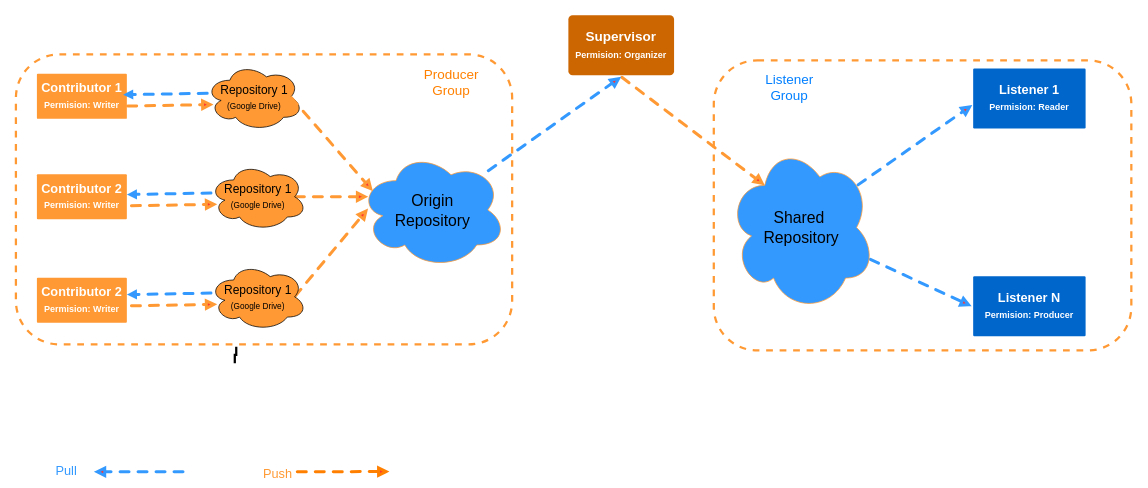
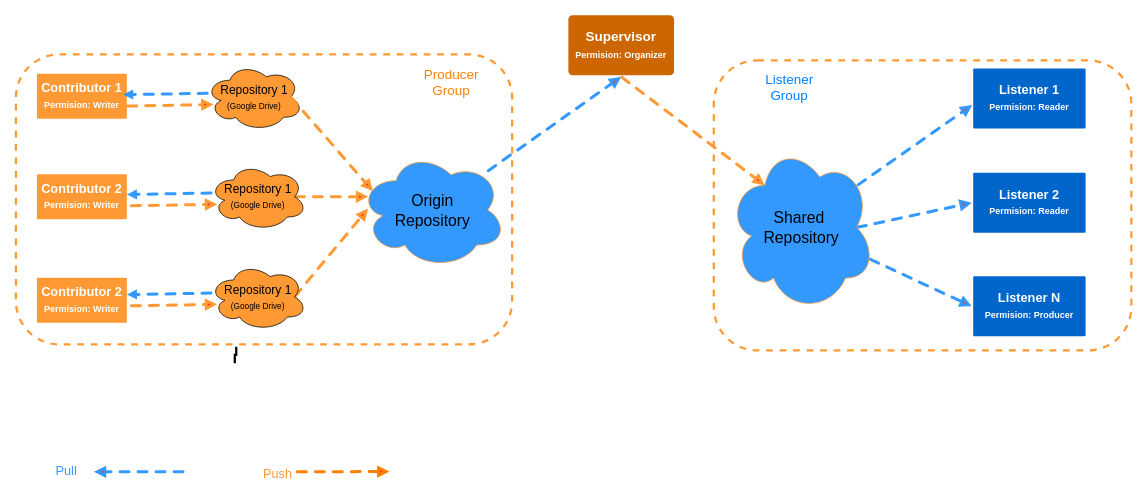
  <mxCell id="0" />
  <mxCell id="1" parent="0" />
  <mxCell id="2" value="" style="rounded=1;whiteSpace=wrap;html=1;fillColor=none;strokeColor=#FF9933;dashed=1;strokeWidth=3;" vertex="1" parent="1"><mxGeometry x="20" y="72" width="662" height="387" as="geometry" /></mxCell>
  <mxCell id="3" value="Contributor 1&lt;div&gt;&lt;span style=&quot;font-size: 12px;&quot;&gt;Permision: Writer&lt;/span&gt;&lt;br&gt;&lt;/div&gt;" style="rounded=1;whiteSpace=wrap;html=1;shadow=0;labelBackgroundColor=none;strokeColor=none;strokeWidth=3;fillColor=#FF9933;fontFamily=Helvetica;fontSize=17;fontColor=#FFFFFF;align=center;spacing=5;fontStyle=1;arcSize=2;perimeterSpacing=2;" parent="1" vertex="1"><mxGeometry x="48" y="98" width="120" height="60" as="geometry" /></mxCell>
  <mxCell id="4" value="Supervisor&lt;div&gt;&lt;font style=&quot;font-size: 12px;&quot;&gt;Permision: Organizer&lt;/font&gt;&lt;/div&gt;" style="rounded=1;whiteSpace=wrap;html=1;shadow=0;labelBackgroundColor=none;strokeColor=none;strokeWidth=3;fillColor=#CC6600;fontFamily=Helvetica;fontSize=18;fontColor=#FFFFFF;align=center;spacing=5;fontStyle=1;arcSize=7;perimeterSpacing=2;" parent="1" vertex="1"><mxGeometry x="757" y="20" width="141" height="80" as="geometry" /></mxCell>
  <mxCell id="5" value="" style="endArrow=block;html=1;rounded=0;dashed=1;strokeWidth=4;flowAnimation=1;startFillColor=#3333FF;endFillColor=#FF3333;endFill=1;shadow=0;fixDash=0;fillColor=#d80073;strokeColor=#FF9933;anchorPointDirection=0;entryX=0.25;entryY=0.25;entryDx=0;entryDy=0;entryPerimeter=0;linecap=round;movable=1;resizable=1;rotatable=1;deletable=1;editable=1;locked=0;connectable=1;exitX=0.5;exitY=1;exitDx=0;exitDy=0;" parent="1" edge="1" target="32" source="4"><mxGeometry width="50" height="50" relative="1" as="geometry"><mxPoint x="797" y="145" as="sourcePoint" /><mxPoint x="574" y="225.2" as="targetPoint" /><Array as="points" /></mxGeometry></mxCell>
  <mxCell id="6" value="" style="endArrow=block;html=1;rounded=0;dashed=1;strokeWidth=4;flowAnimation=1;startFillColor=#3333FF;endFillColor=#FF3333;endFill=1;shadow=0;fixDash=0;fillColor=#d80073;strokeColor=#3399FF;anchorPointDirection=0;linecap=round;entryX=0.5;entryY=1;entryDx=0;entryDy=0;" parent="1" edge="1" target="4" source="16"><mxGeometry width="50" height="50" relative="1" as="geometry"><mxPoint x="547.5" y="243.54" as="sourcePoint" /><mxPoint x="548.49" y="109" as="targetPoint" /><Array as="points" /></mxGeometry></mxCell>
  <mxCell id="7" value="&lt;font style=&quot;font-size: 17px;&quot;&gt;Push&lt;/font&gt;" style="edgeLabel;html=1;align=center;verticalAlign=middle;resizable=0;points=[];labelBackgroundColor=none;fontColor=#FF9933;fontSize=17;" parent="6" vertex="1" connectable="0"><mxGeometry x="-0.22" y="3" relative="1" as="geometry"><mxPoint x="-349" y="456" as="offset" /></mxGeometry></mxCell>
  <mxCell id="8" value="" style="endArrow=block;html=1;rounded=0;exitX=0.025;exitY=0.444;exitDx=0;exitDy=0;dashed=1;strokeWidth=4;flowAnimation=1;startFillColor=#3333FF;endFillColor=#FF3333;endFill=1;shadow=0;fixDash=0;fillColor=#d80073;strokeColor=#3399FF;anchorPointDirection=0;exitPerimeter=0;linecap=round;startSize=4;endSize=3;entryX=0.944;entryY=0.466;entryDx=0;entryDy=0;entryPerimeter=0;" parent="1" source="12" edge="1" target="3"><mxGeometry width="50" height="50" relative="1" as="geometry"><mxPoint x="523.528" y="245.328" as="sourcePoint" /><mxPoint x="175" y="124" as="targetPoint" /><Array as="points" /></mxGeometry></mxCell>
  <mxCell id="9" value="" style="endArrow=block;html=1;rounded=0;dashed=1;strokeWidth=4;flowAnimation=1;startFillColor=#3333FF;endFillColor=#FF3333;endFill=1;shadow=0;fixDash=0;fillColor=#d80073;strokeColor=#FF9933;anchorPointDirection=0;linecap=round;entryX=0.081;entryY=0.611;entryDx=0;entryDy=0;entryPerimeter=0;" parent="1" target="12" edge="1"><mxGeometry width="50" height="50" relative="1" as="geometry"><mxPoint x="168" y="141" as="sourcePoint" /><mxPoint x="322" y="157" as="targetPoint" /><Array as="points" /></mxGeometry></mxCell>
  <mxCell id="10" value="" style="endArrow=block;html=1;rounded=0;dashed=1;strokeWidth=4;flowAnimation=1;startFillColor=#3333FF;endFillColor=#FF3333;endFill=1;shadow=0;fixDash=0;fillColor=#d80073;strokeColor=#3399FF;anchorPointDirection=0;linecap=round;" parent="1" edge="1"><mxGeometry width="50" height="50" relative="1" as="geometry"><mxPoint x="244" y="628.89" as="sourcePoint" /><mxPoint x="124" y="628.89" as="targetPoint" /><Array as="points" /></mxGeometry></mxCell>
  <mxCell id="11" value="&lt;font style=&quot;font-size: 17px;&quot;&gt;Pull&lt;/font&gt;" style="edgeLabel;html=1;align=center;verticalAlign=middle;resizable=0;points=[];fontColor=#3399FF;labelBackgroundColor=none;fontSize=17;" parent="1" vertex="1" connectable="0"><mxGeometry x="86.998" y="628.887" as="geometry" /></mxCell>
  <mxCell id="12" value="Repository 1&lt;div style=&quot;&quot;&gt;&lt;font style=&quot;font-size: 11px;&quot;&gt;(Google Drive)&lt;/font&gt;&lt;/div&gt;" style="ellipse;shape=cloud;whiteSpace=wrap;html=1;fillColor=#FF9933;fontSize=16;" parent="1" vertex="1"><mxGeometry x="273" y="84" width="130" height="90" as="geometry" /></mxCell>
  <mxCell id="13" value="" style="endArrow=block;html=1;rounded=0;dashed=1;strokeWidth=4;flowAnimation=1;startFillColor=#3333FF;endFillColor=#FF3333;endFill=1;shadow=0;fixDash=0;fillColor=#d80073;strokeColor=#FF8000;anchorPointDirection=0;linecap=round;" parent="1" edge="1"><mxGeometry width="50" height="50" relative="1" as="geometry"><mxPoint x="394.26" y="628.89" as="sourcePoint" /><mxPoint x="518.26" y="628.53" as="targetPoint" /><Array as="points" /></mxGeometry></mxCell>
  <mxCell id="14" value="Contributor 2&lt;div&gt;&lt;span style=&quot;font-size: 12px;&quot;&gt;Permision: Writer&lt;/span&gt;&lt;br&gt;&lt;/div&gt;" style="rounded=1;whiteSpace=wrap;html=1;shadow=0;labelBackgroundColor=none;strokeColor=none;strokeWidth=3;fillColor=#FF9933;fontFamily=Helvetica;fontSize=17;fontColor=#FFFFFF;align=center;spacing=5;fontStyle=1;arcSize=2;perimeterSpacing=2;" parent="1" vertex="1"><mxGeometry x="48" y="232" width="120" height="60" as="geometry" /></mxCell>
  <mxCell id="15" value="Contributor 2&lt;div&gt;&lt;span style=&quot;font-size: 12px;&quot;&gt;Permision: Writer&lt;/span&gt;&lt;br&gt;&lt;/div&gt;" style="rounded=1;whiteSpace=wrap;html=1;shadow=0;labelBackgroundColor=none;strokeColor=none;strokeWidth=3;fillColor=#FF9933;fontFamily=Helvetica;fontSize=17;fontColor=#FFFFFF;align=center;spacing=5;fontStyle=1;arcSize=2;perimeterSpacing=2;" parent="1" vertex="1"><mxGeometry x="48" y="370" width="120" height="60" as="geometry" /></mxCell>
  <mxCell id="16" value="&lt;div&gt;Origin&lt;div style=&quot;font-size: 21px;&quot;&gt;Repository&lt;/div&gt;&lt;/div&gt;" style="ellipse;shape=cloud;whiteSpace=wrap;html=1;strokeColor=#FF9933;fontSize=21;fontStyle=0;fillColor=#3399FF;" parent="1" vertex="1"><mxGeometry x="478" y="201.5" width="196" height="156" as="geometry" /></mxCell>
  <mxCell id="17" value="Listener 1&lt;div&gt;&lt;span style=&quot;font-size: 12px;&quot;&gt;Permision: Reader&lt;/span&gt;&lt;br&gt;&lt;/div&gt;" style="rounded=1;whiteSpace=wrap;html=1;shadow=0;labelBackgroundColor=none;strokeColor=none;strokeWidth=3;fillColor=#0066CC;fontFamily=Helvetica;fontSize=17;fontColor=#FFFFFF;align=center;spacing=5;fontStyle=1;arcSize=2;perimeterSpacing=2;" parent="1" vertex="1"><mxGeometry x="1297" y="91" width="150" height="80" as="geometry" /></mxCell>
  <mxCell id="18" value="" style="endArrow=block;html=1;rounded=0;dashed=1;strokeWidth=4;flowAnimation=1;startFillColor=#3333FF;endFillColor=#FF3333;endFill=1;shadow=0;fixDash=0;fillColor=#d80073;strokeColor=#3399FF;anchorPointDirection=0;linecap=round;entryX=0.005;entryY=0.602;entryDx=0;entryDy=0;entryPerimeter=0;exitX=0.88;exitY=0.25;exitDx=0;exitDy=0;exitPerimeter=0;" parent="1" source="32" edge="1" target="17"><mxGeometry width="50" height="50" relative="1" as="geometry"><mxPoint x="1021" y="266.5" as="sourcePoint" /><mxPoint x="1586" y="118.8" as="targetPoint" /><Array as="points" /></mxGeometry></mxCell>
+ <mxCell id="19" value="Listener 2&lt;div&gt;&lt;span style=&quot;font-size: 12px;&quot;&gt;Permision: Reader&lt;/span&gt;&lt;br&gt;&lt;/div&gt;" style="rounded=1;whiteSpace=wrap;html=1;shadow=0;labelBackgroundColor=none;strokeColor=none;strokeWidth=3;fillColor=#0066CC;fontFamily=Helvetica;fontSize=17;fontColor=#FFFFFF;align=center;spacing=5;fontStyle=1;arcSize=2;perimeterSpacing=2;" parent="1" vertex="1"><mxGeometry x="1297" y="230" width="150" height="80" as="geometry" /></mxCell>
+ <mxCell id="20" value="" style="endArrow=block;html=1;rounded=0;exitX=0.875;exitY=0.5;exitDx=0;exitDy=0;dashed=1;strokeWidth=4;flowAnimation=1;startFillColor=#3333FF;endFillColor=#FF3333;endFill=1;shadow=0;fixDash=0;fillColor=#d80073;strokeColor=#3399FF;anchorPointDirection=0;exitPerimeter=0;linecap=round;entryX=0;entryY=0.5;entryDx=0;entryDy=0;" parent="1" source="32" edge="1" target="19"><mxGeometry width="50" height="50" relative="1" as="geometry"><mxPoint x="1579.64" y="247.5" as="sourcePoint" /><mxPoint x="1589" y="257.8" as="targetPoint" /><Array as="points" /></mxGeometry></mxCell>
  <mxCell id="21" value="Listener N&lt;div&gt;&lt;span style=&quot;font-size: 12px;&quot;&gt;Permision: Producer&lt;/span&gt;&lt;br&gt;&lt;/div&gt;" style="rounded=1;whiteSpace=wrap;html=1;shadow=0;labelBackgroundColor=none;strokeColor=none;strokeWidth=3;fillColor=#0066CC;fontFamily=Helvetica;fontSize=17;fontColor=#FFFFFF;align=center;spacing=5;fontStyle=1;arcSize=2;perimeterSpacing=2;" parent="1" vertex="1"><mxGeometry x="1297" y="368" width="150" height="80" as="geometry" /></mxCell>
  <mxCell id="22" value="" style="endArrow=block;html=1;rounded=0;dashed=1;strokeWidth=4;flowAnimation=1;startFillColor=#3333FF;endFillColor=#FF3333;endFill=1;shadow=0;fixDash=0;fillColor=#d80073;strokeColor=#3399FF;anchorPointDirection=0;linecap=round;entryX=0;entryY=0.5;entryDx=0;entryDy=0;" parent="1" source="32" edge="1" target="21"><mxGeometry width="50" height="50" relative="1" as="geometry"><mxPoint x="1024" y="266.5" as="sourcePoint" /><mxPoint x="1589" y="395.8" as="targetPoint" /><Array as="points" /></mxGeometry></mxCell>
  <mxCell id="23" value="" style="endArrow=block;html=1;rounded=0;dashed=1;strokeWidth=4;flowAnimation=1;startFillColor=#3333FF;endFillColor=#FF3333;endFill=1;shadow=0;fixDash=0;fillColor=#d80073;strokeColor=#FF9933;anchorPointDirection=0;linecap=round;exitX=0.875;exitY=0.5;exitDx=0;exitDy=0;exitPerimeter=0;entryX=0.093;entryY=0.34;entryDx=0;entryDy=0;entryPerimeter=0;" edge="1" parent="1" source="12" target="16"><mxGeometry width="50" height="50" relative="1" as="geometry"><mxPoint x="485" y="163.36" as="sourcePoint" /><mxPoint x="597" y="262" as="targetPoint" /><Array as="points" /></mxGeometry></mxCell>
  <mxCell id="24" value="" style="endArrow=block;html=1;rounded=0;dashed=1;strokeWidth=4;flowAnimation=1;startFillColor=#3333FF;endFillColor=#FF3333;endFill=1;shadow=0;fixDash=0;fillColor=#d80073;strokeColor=#FF9933;anchorPointDirection=0;linecap=round;exitX=0.875;exitY=0.5;exitDx=0;exitDy=0;exitPerimeter=0;" edge="1" parent="1" source="28"><mxGeometry width="50" height="50" relative="1" as="geometry"><mxPoint x="469" y="277" as="sourcePoint" /><mxPoint x="490" y="262" as="targetPoint" /><Array as="points" /></mxGeometry></mxCell>
  <mxCell id="25" value="" style="endArrow=block;html=1;rounded=0;dashed=1;strokeWidth=4;flowAnimation=1;startFillColor=#3333FF;endFillColor=#FF3333;endFill=1;shadow=0;fixDash=0;fillColor=#d80073;strokeColor=#FF9933;anchorPointDirection=0;linecap=round;exitX=0.875;exitY=0.5;exitDx=0;exitDy=0;exitPerimeter=0;entryX=0.06;entryY=0.489;entryDx=0;entryDy=0;entryPerimeter=0;" edge="1" parent="1" source="31" target="16"><mxGeometry width="50" height="50" relative="1" as="geometry"><mxPoint x="411.875" y="410.5" as="sourcePoint" /><mxPoint x="489" y="260" as="targetPoint" /><Array as="points" /></mxGeometry></mxCell>
  <mxCell id="26" value="" style="endArrow=block;html=1;rounded=0;exitX=0.025;exitY=0.444;exitDx=0;exitDy=0;dashed=1;strokeWidth=4;flowAnimation=1;startFillColor=#3333FF;endFillColor=#FF3333;endFill=1;shadow=0;fixDash=0;fillColor=#d80073;strokeColor=#3399FF;anchorPointDirection=0;exitPerimeter=0;linecap=round;startSize=4;endSize=3;entryX=0.944;entryY=0.466;entryDx=0;entryDy=0;entryPerimeter=0;" edge="1" parent="1" source="28"><mxGeometry width="50" height="50" relative="1" as="geometry"><mxPoint x="528.528" y="378.328" as="sourcePoint" /><mxPoint x="168" y="259" as="targetPoint" /><Array as="points" /></mxGeometry></mxCell>
  <mxCell id="27" value="" style="endArrow=block;html=1;rounded=0;dashed=1;strokeWidth=4;flowAnimation=1;startFillColor=#3333FF;endFillColor=#FF3333;endFill=1;shadow=0;fixDash=0;fillColor=#d80073;strokeColor=#FF9933;anchorPointDirection=0;linecap=round;entryX=0.081;entryY=0.611;entryDx=0;entryDy=0;entryPerimeter=0;" edge="1" parent="1" target="28"><mxGeometry width="50" height="50" relative="1" as="geometry"><mxPoint x="173" y="274" as="sourcePoint" /><mxPoint x="327" y="290" as="targetPoint" /><Array as="points" /></mxGeometry></mxCell>
  <mxCell id="28" value="Repository 1&lt;div style=&quot;&quot;&gt;&lt;font style=&quot;font-size: 11px;&quot;&gt;(Google Drive)&lt;/font&gt;&lt;/div&gt;" style="ellipse;shape=cloud;whiteSpace=wrap;html=1;fillColor=#FF9933;fontSize=16;" vertex="1" parent="1"><mxGeometry x="278" y="217" width="130" height="90" as="geometry" /></mxCell>
  <mxCell id="29" value="" style="endArrow=block;html=1;rounded=0;exitX=0.025;exitY=0.444;exitDx=0;exitDy=0;dashed=1;strokeWidth=4;flowAnimation=1;startFillColor=#3333FF;endFillColor=#FF3333;endFill=1;shadow=0;fixDash=0;fillColor=#d80073;strokeColor=#3399FF;anchorPointDirection=0;exitPerimeter=0;linecap=round;startSize=4;endSize=3;entryX=0.944;entryY=0.466;entryDx=0;entryDy=0;entryPerimeter=0;" edge="1" parent="1" source="31"><mxGeometry width="50" height="50" relative="1" as="geometry"><mxPoint x="528.528" y="511.828" as="sourcePoint" /><mxPoint x="168" y="392.5" as="targetPoint" /><Array as="points" /></mxGeometry></mxCell>
  <mxCell id="30" value="" style="endArrow=block;html=1;rounded=0;dashed=1;strokeWidth=4;flowAnimation=1;startFillColor=#3333FF;endFillColor=#FF3333;endFill=1;shadow=0;fixDash=0;fillColor=#d80073;strokeColor=#FF9933;anchorPointDirection=0;linecap=round;entryX=0.081;entryY=0.611;entryDx=0;entryDy=0;entryPerimeter=0;" edge="1" parent="1" target="31"><mxGeometry width="50" height="50" relative="1" as="geometry"><mxPoint x="173" y="407.5" as="sourcePoint" /><mxPoint x="327" y="423.5" as="targetPoint" /><Array as="points" /></mxGeometry></mxCell>
  <mxCell id="31" value="Repository 1&lt;div style=&quot;&quot;&gt;&lt;font style=&quot;font-size: 11px;&quot;&gt;(Google Drive)&lt;/font&gt;&lt;/div&gt;" style="ellipse;shape=cloud;whiteSpace=wrap;html=1;fillColor=#FF9933;fontSize=16;" vertex="1" parent="1"><mxGeometry x="278" y="350.5" width="130" height="90" as="geometry" /></mxCell>
  <mxCell id="32" value="&lt;div style=&quot;font-size: 21px;&quot;&gt;Shared&amp;nbsp;&lt;/div&gt;&lt;div style=&quot;font-size: 21px;&quot;&gt;Repository&lt;/div&gt;" style="ellipse;shape=cloud;whiteSpace=wrap;html=1;strokeColor=#FF9933;fontSize=21;fontStyle=0;fillColor=#3399FF;" vertex="1" parent="1"><mxGeometry x="970" y="190.5" width="196" height="225" as="geometry" /></mxCell>
  <mxCell id="33" value="" style="rounded=1;whiteSpace=wrap;html=1;fillColor=none;strokeColor=#FF9933;dashed=1;strokeWidth=3;" vertex="1" parent="1"><mxGeometry x="951" y="80" width="557" height="387" as="geometry" /></mxCell>
  <mxCell id="34" value="" style="edgeStyle=elbowEdgeStyle;elbow=vertical;sourcePerimeterSpacing=0;targetPerimeterSpacing=0;startArrow=none;endArrow=none;rounded=0;curved=0;exitX=0.444;exitY=1.008;exitDx=0;exitDy=0;exitPerimeter=0;strokeWidth=3;" edge="1" parent="1" source="2"><mxGeometry relative="1" as="geometry"><mxPoint x="380" y="465" as="sourcePoint" /><mxPoint x="312" y="484" as="targetPoint" /></mxGeometry></mxCell>
  <mxCell id="35" value="Producer Group" style="text;html=1;align=center;verticalAlign=middle;whiteSpace=wrap;rounded=0;fontSize=18;fontColor=#FF8000;" vertex="1" parent="1"><mxGeometry x="559" y="84" width="84" height="52" as="geometry" /></mxCell>
  <mxCell id="36" value="Listener&lt;div&gt;Group&lt;/div&gt;" style="text;html=1;align=center;verticalAlign=middle;whiteSpace=wrap;rounded=0;fontSize=18;fontColor=#007FFF;" vertex="1" parent="1"><mxGeometry x="1010" y="91" width="84" height="52" as="geometry" /></mxCell>
